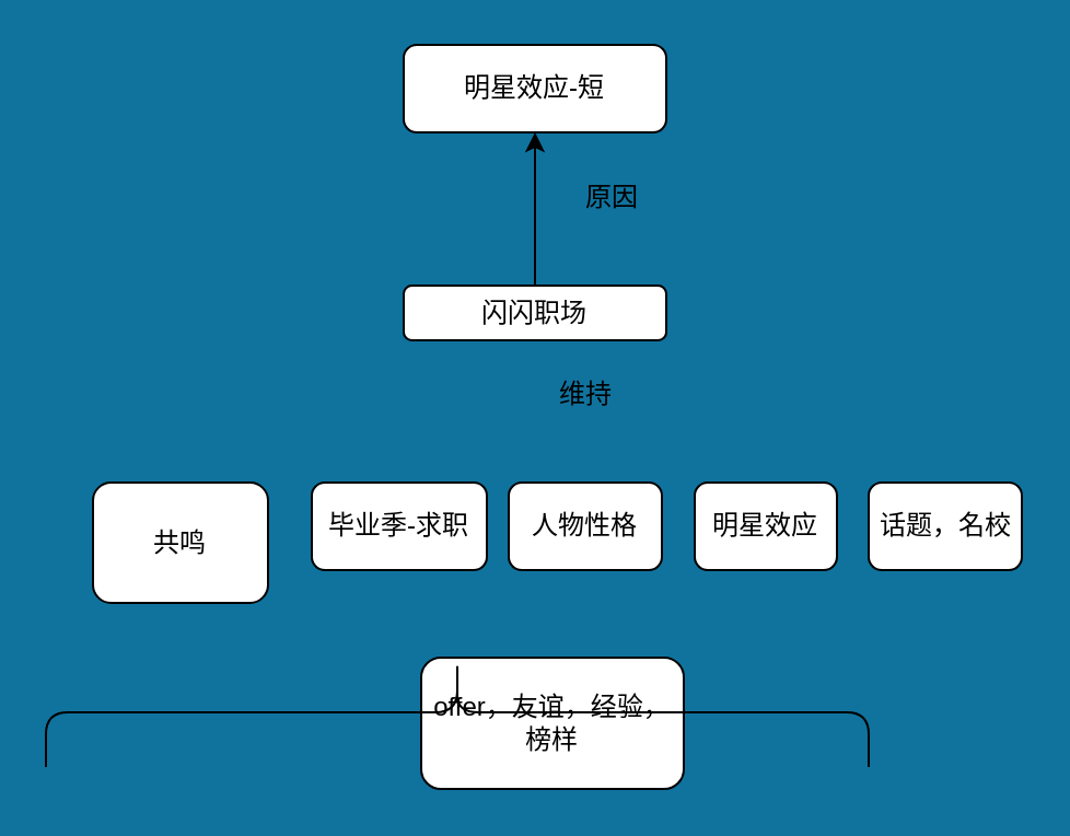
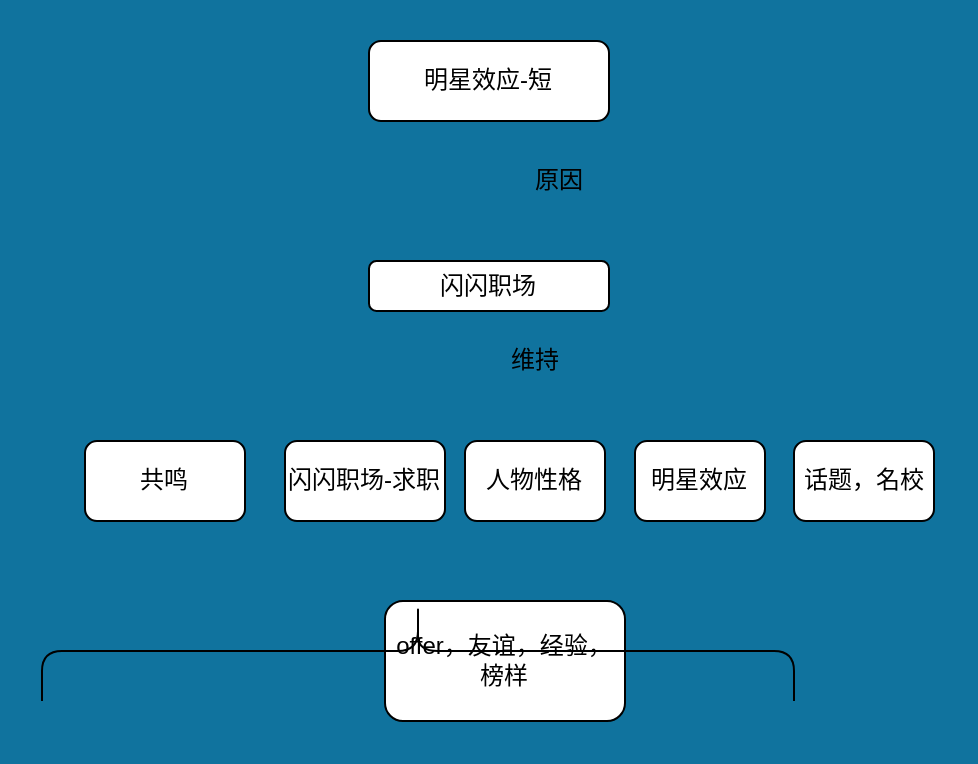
  <mxCell id="0" />
  <mxCell id="1" parent="0" />
- <mxCell id="2" value="" style="edgeStyle=orthogonalEdgeStyle;rounded=0;orthogonalLoop=1;jettySize=auto;html=1;" edge="1" parent="1" source="3" target="4"><mxGeometry relative="1" as="geometry" /></mxCell>
  <mxCell id="3" value="&lt;font style=&quot;vertical-align: inherit&quot;&gt;&lt;font style=&quot;vertical-align: inherit&quot;&gt;闪闪职场&lt;/font&gt;&lt;/font&gt;" style="rounded=1;whiteSpace=wrap;html=1;fontSize=12;glass=0;strokeWidth=1;shadow=0;" parent="1" vertex="1"><mxGeometry x="184" y="130" width="120" height="25" as="geometry" /></mxCell>
  <mxCell id="4" value="&lt;font style=&quot;vertical-align: inherit&quot;&gt;&lt;font style=&quot;vertical-align: inherit&quot;&gt;明星效应-短&lt;/font&gt;&lt;/font&gt;" style="whiteSpace=wrap;html=1;rounded=1;shadow=0;strokeWidth=1;glass=0;" vertex="1" parent="1"><mxGeometry x="184" y="20" width="120" height="40" as="geometry" /></mxCell>
  <mxCell id="5" value="&lt;font style=&quot;vertical-align: inherit&quot;&gt;&lt;font style=&quot;vertical-align: inherit&quot;&gt;原因&lt;/font&gt;&lt;/font&gt;" style="text;html=1;align=center;verticalAlign=middle;resizable=0;points=[];autosize=1;strokeColor=none;" vertex="1" parent="1"><mxGeometry x="259" y="80" width="40" height="20" as="geometry" /></mxCell>
  <mxCell id="6" value="&lt;font style=&quot;vertical-align: inherit&quot;&gt;&lt;font style=&quot;vertical-align: inherit&quot;&gt;维持&lt;/font&gt;&lt;/font&gt;" style="text;html=1;align=center;verticalAlign=middle;resizable=0;points=[];autosize=1;strokeColor=none;" vertex="1" parent="1"><mxGeometry x="247" y="170" width="40" height="20" as="geometry" /></mxCell>
  <mxCell id="7" value="&lt;font style=&quot;vertical-align: inherit&quot;&gt;&lt;font style=&quot;vertical-align: inherit&quot;&gt;offer，友谊，经验，榜样&lt;/font&gt;&lt;/font&gt;" style="whiteSpace=wrap;html=1;rounded=1;shadow=0;strokeWidth=1;glass=0;" vertex="1" parent="1"><mxGeometry x="192" y="300" width="120" height="60" as="geometry" /></mxCell>
- <mxCell id="8" value="&lt;font style=&quot;vertical-align: inherit&quot;&gt;&lt;font style=&quot;vertical-align: inherit&quot;&gt;毕业季-求职&lt;/font&gt;&lt;/font&gt;" style="rounded=1;whiteSpace=wrap;html=1;" vertex="1" parent="1"><mxGeometry x="142" y="220" width="80" height="40" as="geometry" /></mxCell>
+ <mxCell id="8" value="&lt;font style=&quot;vertical-align: inherit&quot;&gt;&lt;font style=&quot;vertical-align: inherit&quot;&gt;闪闪职场-求职&lt;/font&gt;&lt;/font&gt;" style="rounded=1;whiteSpace=wrap;html=1;" vertex="1" parent="1"><mxGeometry x="142" y="220" width="80" height="40" as="geometry" /></mxCell>
  <mxCell id="9" value="&lt;font style=&quot;vertical-align: inherit&quot;&gt;&lt;font style=&quot;vertical-align: inherit&quot;&gt;人物性格&lt;/font&gt;&lt;/font&gt;" style="rounded=1;whiteSpace=wrap;html=1;" vertex="1" parent="1"><mxGeometry x="232" y="220" width="70" height="40" as="geometry" /></mxCell>
  <mxCell id="10" value="&lt;font style=&quot;vertical-align: inherit&quot;&gt;&lt;font style=&quot;vertical-align: inherit&quot;&gt;明星效应&lt;/font&gt;&lt;/font&gt;" style="rounded=1;whiteSpace=wrap;html=1;" vertex="1" parent="1"><mxGeometry x="317" y="220" width="65" height="40" as="geometry" /></mxCell>
  <mxCell id="11" value="话题，名校" style="rounded=1;whiteSpace=wrap;html=1;" vertex="1" parent="1"><mxGeometry x="396.5" y="220" width="70" height="40" as="geometry" /></mxCell>
- <mxCell id="12" value="&lt;font style=&quot;vertical-align: inherit&quot;&gt;&lt;font style=&quot;vertical-align: inherit&quot;&gt;共鸣&lt;/font&gt;&lt;/font&gt;" style="rounded=1;whiteSpace=wrap;html=1;" vertex="1" parent="1"><mxGeometry x="42" y="220" width="80" height="55" as="geometry" /></mxCell>
+ <mxCell id="12" value="&lt;font style=&quot;vertical-align: inherit&quot;&gt;&lt;font style=&quot;vertical-align: inherit&quot;&gt;共鸣&lt;/font&gt;&lt;/font&gt;" style="rounded=1;whiteSpace=wrap;html=1;" vertex="1" parent="1"><mxGeometry x="42" y="220" width="80" height="40" as="geometry" /></mxCell>
  <mxCell id="13" value="" style="shape=curlyBracket;whiteSpace=wrap;html=1;rounded=1;flipH=1;direction=south;" vertex="1" parent="1"><mxGeometry x="20.5" y="300" width="376" height="50" as="geometry" /></mxCell>
